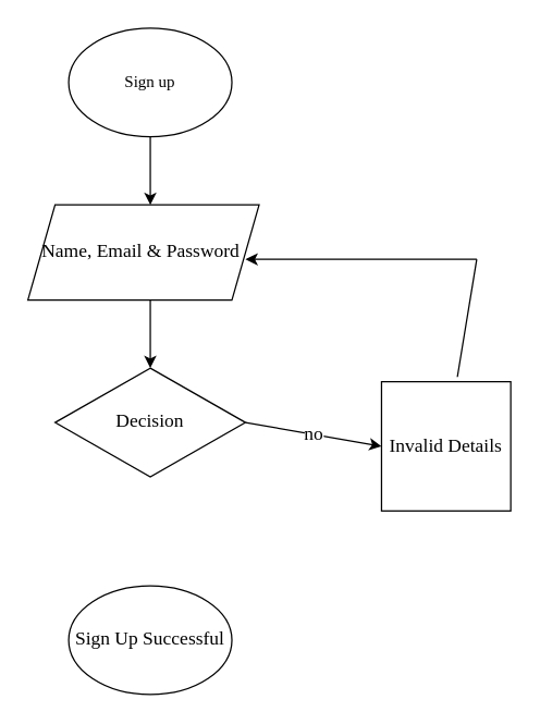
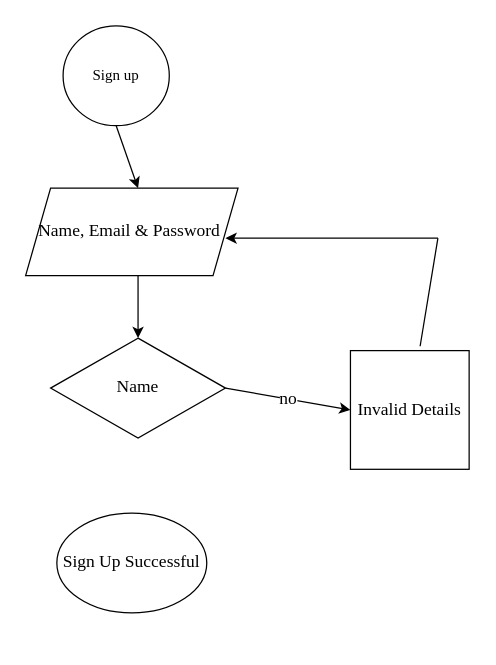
  <mxCell id="0" />
  <mxCell id="1" parent="0" />
- <mxCell id="2" value="&lt;font face=&quot;Times New Roman&quot;&gt;Sign up&lt;/font&gt;" style="ellipse;whiteSpace=wrap;html=1;" vertex="1" parent="1"><mxGeometry x="50" y="20" width="120" height="80" as="geometry" /></mxCell>
+ <mxCell id="2" value="&lt;font face=&quot;Times New Roman&quot;&gt;Sign up&lt;/font&gt;" style="ellipse;whiteSpace=wrap;html=1;" vertex="1" parent="1"><mxGeometry x="50" y="20" width="85" height="80" as="geometry" /></mxCell>
  <mxCell id="3" value="Name, Email &amp;amp; Password&amp;nbsp;" style="shape=parallelogram;perimeter=parallelogramPerimeter;whiteSpace=wrap;html=1;fixedSize=1;fontFamily=Times New Roman;fontSize=14;" vertex="1" parent="1"><mxGeometry x="20" y="150" width="170" height="70" as="geometry" /></mxCell>
- <mxCell id="4" value="Decision" style="rhombus;whiteSpace=wrap;html=1;fontFamily=Times New Roman;fontSize=14;" vertex="1" parent="1"><mxGeometry x="40" y="270" width="140" height="80" as="geometry" /></mxCell>
+ <mxCell id="4" value="Name" style="rhombus;whiteSpace=wrap;html=1;fontFamily=Times New Roman;fontSize=14;" vertex="1" parent="1"><mxGeometry x="40" y="270" width="140" height="80" as="geometry" /></mxCell>
  <mxCell id="5" value="Invalid Details" style="rounded=0;whiteSpace=wrap;html=1;fontFamily=Times New Roman;fontSize=14;" vertex="1" parent="1"><mxGeometry x="280" y="280" width="95" height="95" as="geometry" /></mxCell>
- <mxCell id="6" value="Sign Up Successful" style="ellipse;whiteSpace=wrap;html=1;fontFamily=Times New Roman;fontSize=14;" vertex="1" parent="1"><mxGeometry x="50" y="430" width="120" height="80" as="geometry" /></mxCell>
+ <mxCell id="6" value="Sign Up Successful" style="ellipse;whiteSpace=wrap;html=1;fontFamily=Times New Roman;fontSize=14;" vertex="1" parent="1"><mxGeometry x="45" y="410" width="120" height="80" as="geometry" /></mxCell>
  <mxCell id="7" value="no" style="endArrow=classic;html=1;rounded=0;fontFamily=Times New Roman;fontSize=14;entryX=0;entryY=0.5;entryDx=0;entryDy=0;" edge="1" parent="1" target="5"><mxGeometry width="50" height="50" relative="1" as="geometry"><mxPoint x="180" y="310" as="sourcePoint" /><mxPoint x="210" y="260" as="targetPoint" /></mxGeometry></mxCell>
  <mxCell id="8" value="" style="endArrow=classic;html=1;rounded=0;fontFamily=Times New Roman;fontSize=14;exitX=0.5;exitY=1;exitDx=0;exitDy=0;" edge="1" parent="1" source="2"><mxGeometry width="50" height="50" relative="1" as="geometry"><mxPoint x="110" y="150" as="sourcePoint" /><mxPoint x="110" y="150" as="targetPoint" /></mxGeometry></mxCell>
  <mxCell id="9" value="" style="endArrow=classic;html=1;rounded=0;fontFamily=Times New Roman;fontSize=14;entryX=0.5;entryY=0;entryDx=0;entryDy=0;" edge="1" parent="1" target="4"><mxGeometry width="50" height="50" relative="1" as="geometry"><mxPoint x="110" y="220" as="sourcePoint" /><mxPoint x="160" y="230" as="targetPoint" /></mxGeometry></mxCell>
  <mxCell id="10" value="" style="endArrow=none;html=1;rounded=0;fontFamily=Times New Roman;fontSize=14;exitX=0.587;exitY=-0.037;exitDx=0;exitDy=0;exitPerimeter=0;" edge="1" parent="1" source="5"><mxGeometry width="50" height="50" relative="1" as="geometry"><mxPoint x="350" y="270" as="sourcePoint" /><mxPoint x="350" y="190" as="targetPoint" /></mxGeometry></mxCell>
  <mxCell id="11" value="" style="endArrow=classic;html=1;rounded=0;fontFamily=Times New Roman;fontSize=14;" edge="1" parent="1"><mxGeometry width="50" height="50" relative="1" as="geometry"><mxPoint x="350" y="190" as="sourcePoint" /><mxPoint x="180" y="190" as="targetPoint" /></mxGeometry></mxCell>
